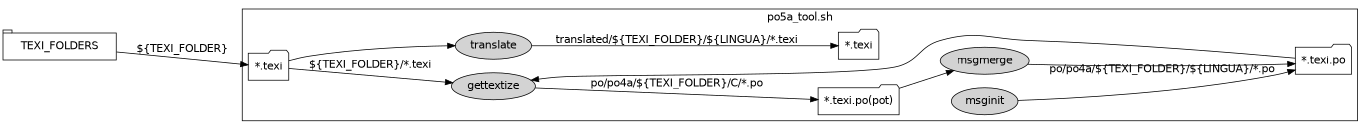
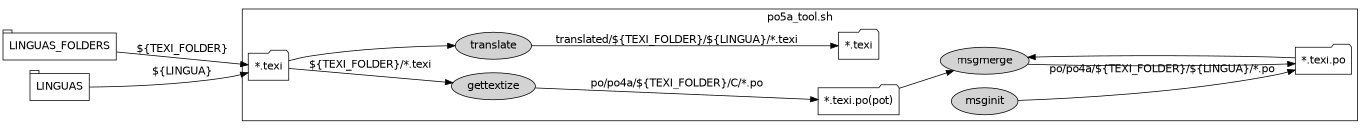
  digraph {
    compound=true
    fontname="DejaVu Sans"
    rankdir=LR
    ranksep=0.75
    node [fontname="DejaVu Sans" shape=folder]
    edge [fontname="DejaVu Sans"]
    n1 [label="*.texi"]
    n2 [label=gettextize shape=ellipse style=filled]
    n3 [label=translate shape=ellipse style=filled]
    n4 [label="*.texi.po(pot)"]
    n5 [label=msginit shape=ellipse style=filled]
    n6 [label=msgmerge shape=ellipse style=filled]
    n7 [label="*.texi.po"]
    n8 [label="*.texi"]
-   n9 [label=TEXI_FOLDERS shape=tab]
+   n9 [label=LINGUAS_FOLDERS shape=tab]
+   n10 [label=LINGUAS shape=tab]
    subgraph cluster_1 {
      label="po5a_tool.sh"
      n1
      n2
      n3
      n4
      n5
      n6
      n7
      n8
    }
    n1 -> n2 [label="${TEXI_FOLDER}/*.texi"]
    n1 -> n3
    n2 -> n4 [label="po/po4a/${TEXI_FOLDER}/C/*.po"]
    n3 -> n8 [label="translated/${TEXI_FOLDER}/${LINGUA}/*.texi"]
    n4 -> n6
    n5 -> n7 [label="po/po4a/${TEXI_FOLDER}/${LINGUA}/*.po"]
    n6 -> n7
-   n7 -> n2
+   n7 -> n6
    n9 -> n1 [label="${TEXI_FOLDER}"]
+   n10 -> n1 [label="${LINGUA}"]
  }
